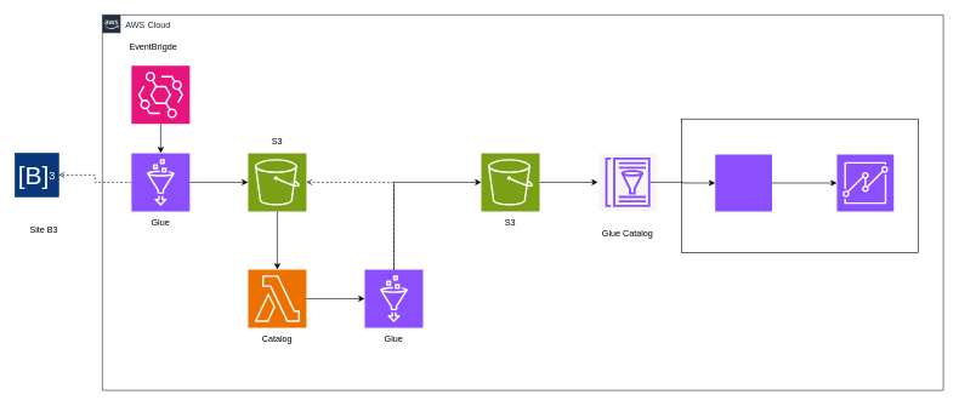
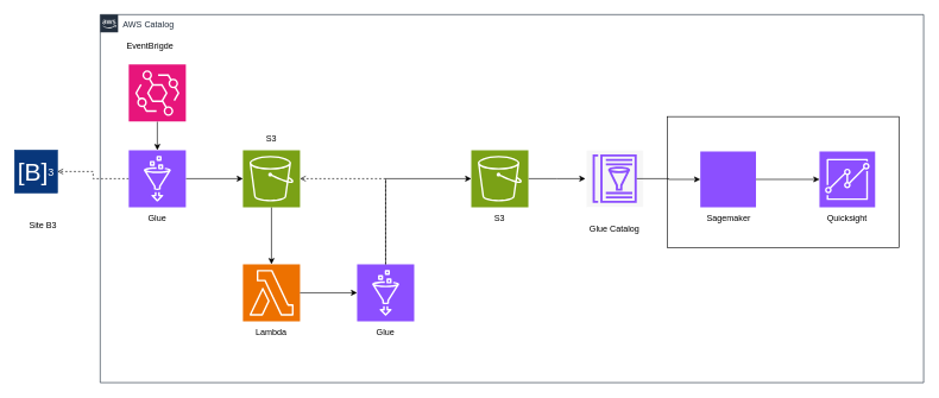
  <mxCell id="0" />
  <mxCell id="1" parent="0" />
  <mxCell id="2" value="" style="edgeStyle=orthogonalEdgeStyle;rounded=0;orthogonalLoop=1;jettySize=auto;html=1;" parent="1" source="3" target="4" edge="1"><mxGeometry relative="1" as="geometry" /></mxCell>
  <mxCell id="3" value="" style="sketch=0;points=[[0,0,0],[0.25,0,0],[0.5,0,0],[0.75,0,0],[1,0,0],[0,1,0],[0.25,1,0],[0.5,1,0],[0.75,1,0],[1,1,0],[0,0.25,0],[0,0.5,0],[0,0.75,0],[1,0.25,0],[1,0.5,0],[1,0.75,0]];outlineConnect=0;fontColor=#232F3E;fillColor=#7AA116;strokeColor=#ffffff;dashed=0;verticalLabelPosition=bottom;verticalAlign=top;align=center;html=1;fontSize=12;fontStyle=0;aspect=fixed;shape=mxgraph.aws4.resourceIcon;resIcon=mxgraph.aws4.s3;" parent="1" vertex="1"><mxGeometry x="340" y="210" width="80" height="80" as="geometry" /></mxCell>
  <mxCell id="4" value="" style="sketch=0;points=[[0,0,0],[0.25,0,0],[0.5,0,0],[0.75,0,0],[1,0,0],[0,1,0],[0.25,1,0],[0.5,1,0],[0.75,1,0],[1,1,0],[0,0.25,0],[0,0.5,0],[0,0.75,0],[1,0.25,0],[1,0.5,0],[1,0.75,0]];outlineConnect=0;fontColor=#232F3E;fillColor=#ED7100;strokeColor=#ffffff;dashed=0;verticalLabelPosition=bottom;verticalAlign=top;align=center;html=1;fontSize=12;fontStyle=0;aspect=fixed;shape=mxgraph.aws4.resourceIcon;resIcon=mxgraph.aws4.lambda;" parent="1" vertex="1"><mxGeometry x="340" y="370" width="80" height="80" as="geometry" /></mxCell>
  <mxCell id="5" value="" style="sketch=0;points=[[0,0,0],[0.25,0,0],[0.5,0,0],[0.75,0,0],[1,0,0],[0,1,0],[0.25,1,0],[0.5,1,0],[0.75,1,0],[1,1,0],[0,0.25,0],[0,0.5,0],[0,0.75,0],[1,0.25,0],[1,0.5,0],[1,0.75,0]];outlineConnect=0;fontColor=#232F3E;fillColor=#8C4FFF;strokeColor=#ffffff;dashed=0;verticalLabelPosition=bottom;verticalAlign=top;align=center;html=1;fontSize=12;fontStyle=0;aspect=fixed;shape=mxgraph.aws4.resourceIcon;resIcon=mxgraph.aws4.glue;" parent="1" vertex="1"><mxGeometry x="500" y="370" width="80" height="80" as="geometry" /></mxCell>
  <mxCell id="6" style="edgeStyle=orthogonalEdgeStyle;rounded=0;orthogonalLoop=1;jettySize=auto;html=1;" parent="1" source="7" edge="1"><mxGeometry relative="1" as="geometry"><mxPoint x="820" y="250" as="targetPoint" /></mxGeometry></mxCell>
  <mxCell id="7" value="" style="sketch=0;points=[[0,0,0],[0.25,0,0],[0.5,0,0],[0.75,0,0],[1,0,0],[0,1,0],[0.25,1,0],[0.5,1,0],[0.75,1,0],[1,1,0],[0,0.25,0],[0,0.5,0],[0,0.75,0],[1,0.25,0],[1,0.5,0],[1,0.75,0]];outlineConnect=0;fontColor=#232F3E;fillColor=#7AA116;strokeColor=#ffffff;dashed=0;verticalLabelPosition=bottom;verticalAlign=top;align=center;html=1;fontSize=12;fontStyle=0;aspect=fixed;shape=mxgraph.aws4.resourceIcon;resIcon=mxgraph.aws4.s3;" parent="1" vertex="1"><mxGeometry x="660" y="210" width="80" height="80" as="geometry" /></mxCell>
  <mxCell id="8" style="edgeStyle=orthogonalEdgeStyle;rounded=0;orthogonalLoop=1;jettySize=auto;html=1;entryX=0;entryY=0.5;entryDx=0;entryDy=0;entryPerimeter=0;" parent="1" source="4" target="5" edge="1"><mxGeometry relative="1" as="geometry" /></mxCell>
  <mxCell id="9" value="&lt;div style=&quot;text-align: start;&quot;&gt;&lt;span style=&quot;background-color: transparent;&quot;&gt;&lt;font style=&quot;color: light-dark(rgb(255, 255, 255), rgb(255, 255, 255));&quot;&gt;&lt;span style=&quot;font-size: 35px;&quot;&gt;[B]&lt;/span&gt;&lt;font style=&quot;font-size: 18px;&quot;&gt;&lt;sup style=&quot;&quot;&gt;3&lt;/sup&gt;&lt;/font&gt;&lt;/font&gt;&lt;/span&gt;&lt;/div&gt;" style="whiteSpace=wrap;html=1;aspect=fixed;strokeColor=light-dark(#08377b, #ededed);fillColor=light-dark(#08377b, #ededed);" parent="1" vertex="1"><mxGeometry x="20" y="210" width="60" height="60" as="geometry" /></mxCell>
  <mxCell id="10" value="" style="edgeStyle=orthogonalEdgeStyle;rounded=0;orthogonalLoop=1;jettySize=auto;html=1;dashed=1;endArrow=open;endFill=0;" parent="1" source="12" target="9" edge="1"><mxGeometry relative="1" as="geometry" /></mxCell>
  <mxCell id="11" value="" style="edgeStyle=orthogonalEdgeStyle;rounded=0;orthogonalLoop=1;jettySize=auto;html=1;" parent="1" source="12" target="3" edge="1"><mxGeometry relative="1" as="geometry" /></mxCell>
  <mxCell id="12" value="" style="sketch=0;points=[[0,0,0],[0.25,0,0],[0.5,0,0],[0.75,0,0],[1,0,0],[0,1,0],[0.25,1,0],[0.5,1,0],[0.75,1,0],[1,1,0],[0,0.25,0],[0,0.5,0],[0,0.75,0],[1,0.25,0],[1,0.5,0],[1,0.75,0]];outlineConnect=0;fontColor=#232F3E;fillColor=#8C4FFF;strokeColor=#ffffff;dashed=0;verticalLabelPosition=bottom;verticalAlign=top;align=center;html=1;fontSize=12;fontStyle=0;aspect=fixed;shape=mxgraph.aws4.resourceIcon;resIcon=mxgraph.aws4.glue;" parent="1" vertex="1"><mxGeometry x="180" y="210" width="80" height="80" as="geometry" /></mxCell>
  <mxCell id="13" value="" style="edgeStyle=orthogonalEdgeStyle;rounded=0;orthogonalLoop=1;jettySize=auto;html=1;" parent="1" source="14" target="12" edge="1"><mxGeometry relative="1" as="geometry" /></mxCell>
  <mxCell id="14" value="" style="sketch=0;points=[[0,0,0],[0.25,0,0],[0.5,0,0],[0.75,0,0],[1,0,0],[0,1,0],[0.25,1,0],[0.5,1,0],[0.75,1,0],[1,1,0],[0,0.25,0],[0,0.5,0],[0,0.75,0],[1,0.25,0],[1,0.5,0],[1,0.75,0]];outlineConnect=0;fontColor=#232F3E;fillColor=#E7157B;strokeColor=#ffffff;dashed=0;verticalLabelPosition=bottom;verticalAlign=top;align=center;html=1;fontSize=12;fontStyle=0;aspect=fixed;shape=mxgraph.aws4.resourceIcon;resIcon=mxgraph.aws4.eventbridge;" parent="1" vertex="1"><mxGeometry x="180" y="90" width="80" height="80" as="geometry" /></mxCell>
  <mxCell id="15" value="Site B3" style="text;html=1;align=center;verticalAlign=middle;whiteSpace=wrap;rounded=0;" parent="1" vertex="1"><mxGeometry x="20" y="300" width="80" height="30" as="geometry" /></mxCell>
  <mxCell id="16" value="Glue" style="text;html=1;align=center;verticalAlign=middle;whiteSpace=wrap;rounded=0;" parent="1" vertex="1"><mxGeometry x="180" y="290" width="80" height="30" as="geometry" /></mxCell>
  <mxCell id="17" value="EventBrigde" style="text;html=1;align=center;verticalAlign=middle;whiteSpace=wrap;rounded=0;" parent="1" vertex="1"><mxGeometry x="170" y="50" width="80" height="30" as="geometry" /></mxCell>
  <mxCell id="18" value="&lt;div style=&quot;text-align: start;&quot;&gt;&lt;br&gt;&lt;/div&gt;" style="whiteSpace=wrap;html=1;aspect=fixed;strokeColor=light-dark(#ffffff, #ededed);fillColor=light-dark(#f6f6f6, #ededed);" parent="1" vertex="1"><mxGeometry x="821" y="210" width="80" height="80" as="geometry" /></mxCell>
  <mxCell id="19" value="" style="sketch=0;outlineConnect=0;fontColor=#232F3E;gradientColor=none;fillColor=#8C4FFF;strokeColor=none;dashed=0;verticalLabelPosition=bottom;verticalAlign=top;align=center;html=1;fontSize=12;fontStyle=0;aspect=fixed;pointerEvents=1;shape=mxgraph.aws4.glue_data_catalog;" parent="1" vertex="1"><mxGeometry x="829.61" y="216" width="62.77" height="68" as="geometry" /></mxCell>
  <mxCell id="20" value="S3" style="text;html=1;align=center;verticalAlign=middle;whiteSpace=wrap;rounded=0;" parent="1" vertex="1"><mxGeometry x="340" y="180" width="80" height="30" as="geometry" /></mxCell>
- <mxCell id="21" value="Catalog" style="text;html=1;align=center;verticalAlign=middle;whiteSpace=wrap;rounded=0;" parent="1" vertex="1"><mxGeometry x="340" y="450" width="80" height="30" as="geometry" /></mxCell>
+ <mxCell id="21" value="Lambda" style="text;html=1;align=center;verticalAlign=middle;whiteSpace=wrap;rounded=0;" parent="1" vertex="1"><mxGeometry x="340" y="450" width="80" height="30" as="geometry" /></mxCell>
  <mxCell id="22" value="Glue" style="text;html=1;align=center;verticalAlign=middle;whiteSpace=wrap;rounded=0;" parent="1" vertex="1"><mxGeometry x="500" y="450" width="80" height="30" as="geometry" /></mxCell>
  <mxCell id="23" value="Glue Catalog" style="text;html=1;align=center;verticalAlign=middle;whiteSpace=wrap;rounded=0;" parent="1" vertex="1"><mxGeometry x="821" y="305" width="80" height="30" as="geometry" /></mxCell>
  <mxCell id="24" style="edgeStyle=orthogonalEdgeStyle;rounded=0;orthogonalLoop=1;jettySize=auto;html=1;entryX=0;entryY=0.5;entryDx=0;entryDy=0;entryPerimeter=0;" parent="1" source="5" target="7" edge="1"><mxGeometry relative="1" as="geometry"><Array as="points"><mxPoint x="540" y="250" /></Array></mxGeometry></mxCell>
  <mxCell id="25" style="edgeStyle=orthogonalEdgeStyle;rounded=0;orthogonalLoop=1;jettySize=auto;html=1;entryX=1;entryY=0.5;entryDx=0;entryDy=0;entryPerimeter=0;dashed=1;endArrow=open;endFill=0;" parent="1" source="5" target="3" edge="1"><mxGeometry relative="1" as="geometry"><Array as="points"><mxPoint x="540" y="250" /></Array></mxGeometry></mxCell>
- <mxCell id="26" value="AWS Cloud" style="points=[[0,0],[0.25,0],[0.5,0],[0.75,0],[1,0],[1,0.25],[1,0.5],[1,0.75],[1,1],[0.75,1],[0.5,1],[0.25,1],[0,1],[0,0.75],[0,0.5],[0,0.25]];outlineConnect=0;gradientColor=none;html=1;whiteSpace=wrap;fontSize=12;fontStyle=0;container=1;pointerEvents=0;collapsible=0;recursiveResize=0;shape=mxgraph.aws4.group;grIcon=mxgraph.aws4.group_aws_cloud_alt;strokeColor=#232F3E;fillColor=none;verticalAlign=top;align=left;spacingLeft=30;fontColor=#232F3E;dashed=0;" parent="1" vertex="1"><mxGeometry x="140" y="20" width="1154" height="516" as="geometry" /></mxCell>
+ <mxCell id="26" value="AWS Catalog" style="points=[[0,0],[0.25,0],[0.5,0],[0.75,0],[1,0],[1,0.25],[1,0.5],[1,0.75],[1,1],[0.75,1],[0.5,1],[0.25,1],[0,1],[0,0.75],[0,0.5],[0,0.25]];outlineConnect=0;gradientColor=none;html=1;whiteSpace=wrap;fontSize=12;fontStyle=0;container=1;pointerEvents=0;collapsible=0;recursiveResize=0;shape=mxgraph.aws4.group;grIcon=mxgraph.aws4.group_aws_cloud_alt;strokeColor=#232F3E;fillColor=none;verticalAlign=top;align=left;spacingLeft=30;fontColor=#232F3E;dashed=0;" parent="1" vertex="1"><mxGeometry x="140" y="20" width="1154" height="516" as="geometry" /></mxCell>
  <mxCell id="27" value="S3" style="text;html=1;align=center;verticalAlign=middle;whiteSpace=wrap;rounded=0;" parent="26" vertex="1"><mxGeometry x="520" y="270" width="80" height="30" as="geometry" /></mxCell>
  <mxCell id="28" value="" style="rounded=0;whiteSpace=wrap;html=1;" vertex="1" parent="26"><mxGeometry x="795" y="143" width="325" height="184" as="geometry" /></mxCell>
  <mxCell id="29" style="edgeStyle=orthogonalEdgeStyle;rounded=0;orthogonalLoop=1;jettySize=auto;html=1;" parent="26" source="30" target="32" edge="1"><mxGeometry relative="1" as="geometry" /></mxCell>
  <mxCell id="30" value="" style="sketch=0;points=[[0,0,0],[0.25,0,0],[0.5,0,0],[0.75,0,0],[1,0,0],[0,1,0],[0.25,1,0],[0.5,1,0],[0.75,1,0],[1,1,0],[0,0.25,0],[0,0.5,0],[0,0.75,0],[1,0.25,0],[1,0.5,0],[1,0.75,0]];outlineConnect=0;fontColor=#232F3E;fillColor=#8C4FFF;strokeColor=#ffffff;dashed=0;verticalLabelPosition=bottom;verticalAlign=top;align=center;html=1;fontSize=12;fontStyle=0;aspect=fixed;shape=mxgraph.aws4.resourceIcon;resIcon=mxgraph.aws4.sagemaker_2;" parent="26" vertex="1"><mxGeometry x="841" y="192" width="78" height="78" as="geometry" /></mxCell>
+ <mxCell id="31" value="Sagemaker" style="text;html=1;align=center;verticalAlign=middle;whiteSpace=wrap;rounded=0;" parent="26" vertex="1"><mxGeometry x="841" y="270" width="80" height="30" as="geometry" /></mxCell>
  <mxCell id="32" value="" style="sketch=0;points=[[0,0,0],[0.25,0,0],[0.5,0,0],[0.75,0,0],[1,0,0],[0,1,0],[0.25,1,0],[0.5,1,0],[0.75,1,0],[1,1,0],[0,0.25,0],[0,0.5,0],[0,0.75,0],[1,0.25,0],[1,0.5,0],[1,0.75,0]];outlineConnect=0;fontColor=#232F3E;fillColor=#8C4FFF;strokeColor=#ffffff;dashed=0;verticalLabelPosition=bottom;verticalAlign=top;align=center;html=1;fontSize=12;fontStyle=0;aspect=fixed;shape=mxgraph.aws4.resourceIcon;resIcon=mxgraph.aws4.quicksight;" parent="26" vertex="1"><mxGeometry x="1008" y="192" width="78" height="78" as="geometry" /></mxCell>
+ <mxCell id="33" value="Quicksight" style="text;html=1;align=center;verticalAlign=middle;whiteSpace=wrap;rounded=0;" parent="26" vertex="1"><mxGeometry x="1007" y="270" width="80" height="30" as="geometry" /></mxCell>
  <mxCell id="34" style="edgeStyle=orthogonalEdgeStyle;rounded=0;orthogonalLoop=1;jettySize=auto;html=1;entryX=0;entryY=0.5;entryDx=0;entryDy=0;entryPerimeter=0;" parent="1" source="19" target="30" edge="1"><mxGeometry relative="1" as="geometry" /></mxCell>
